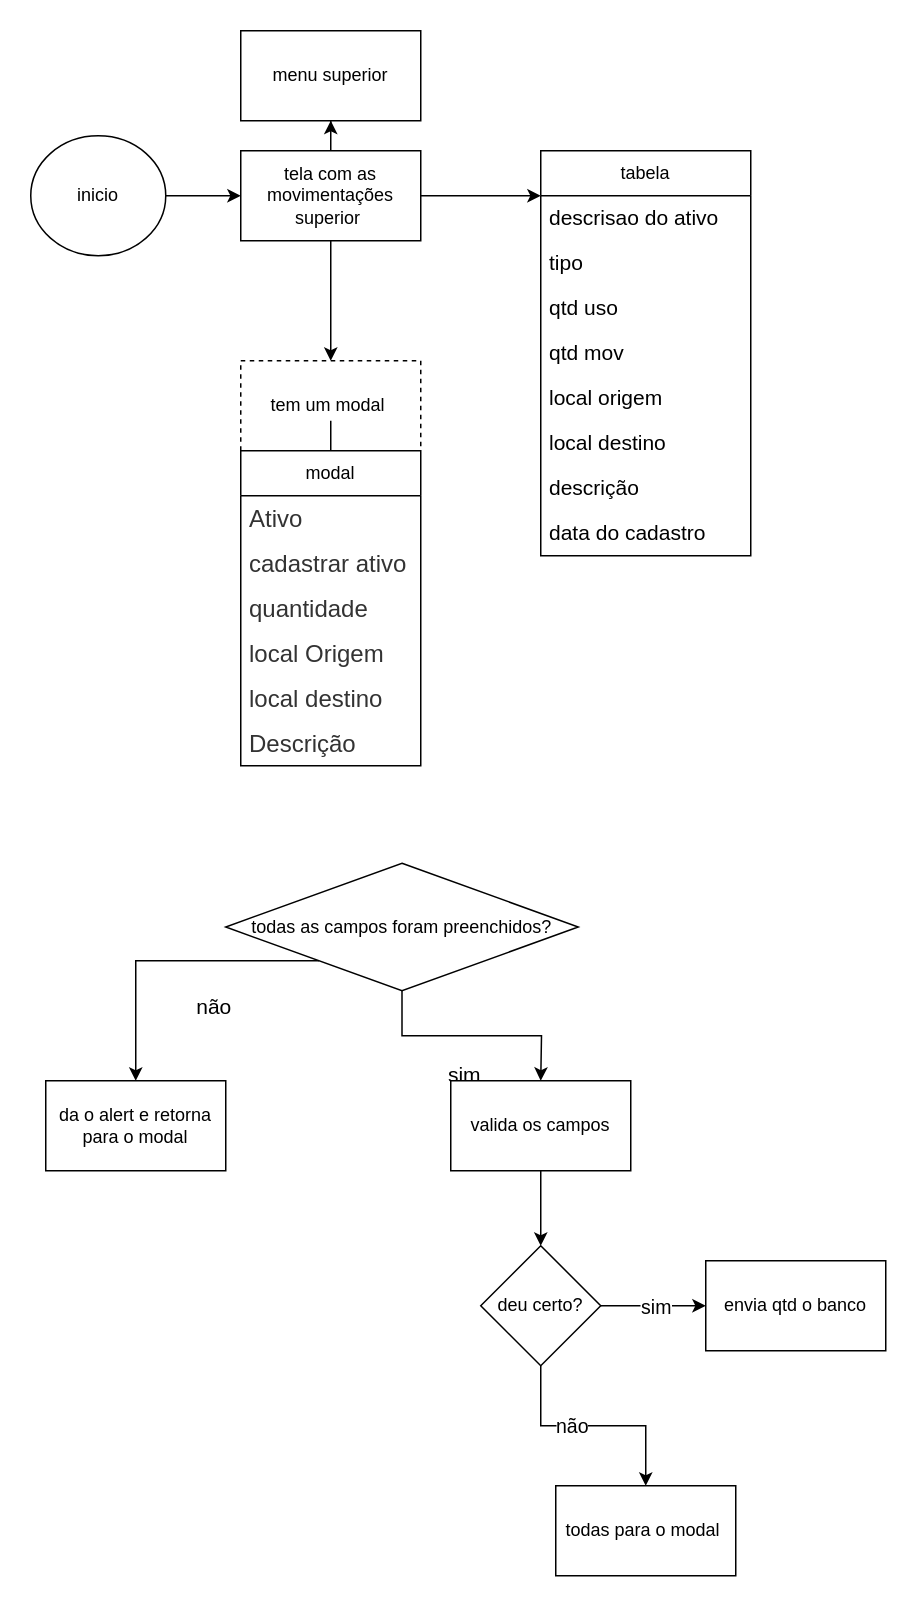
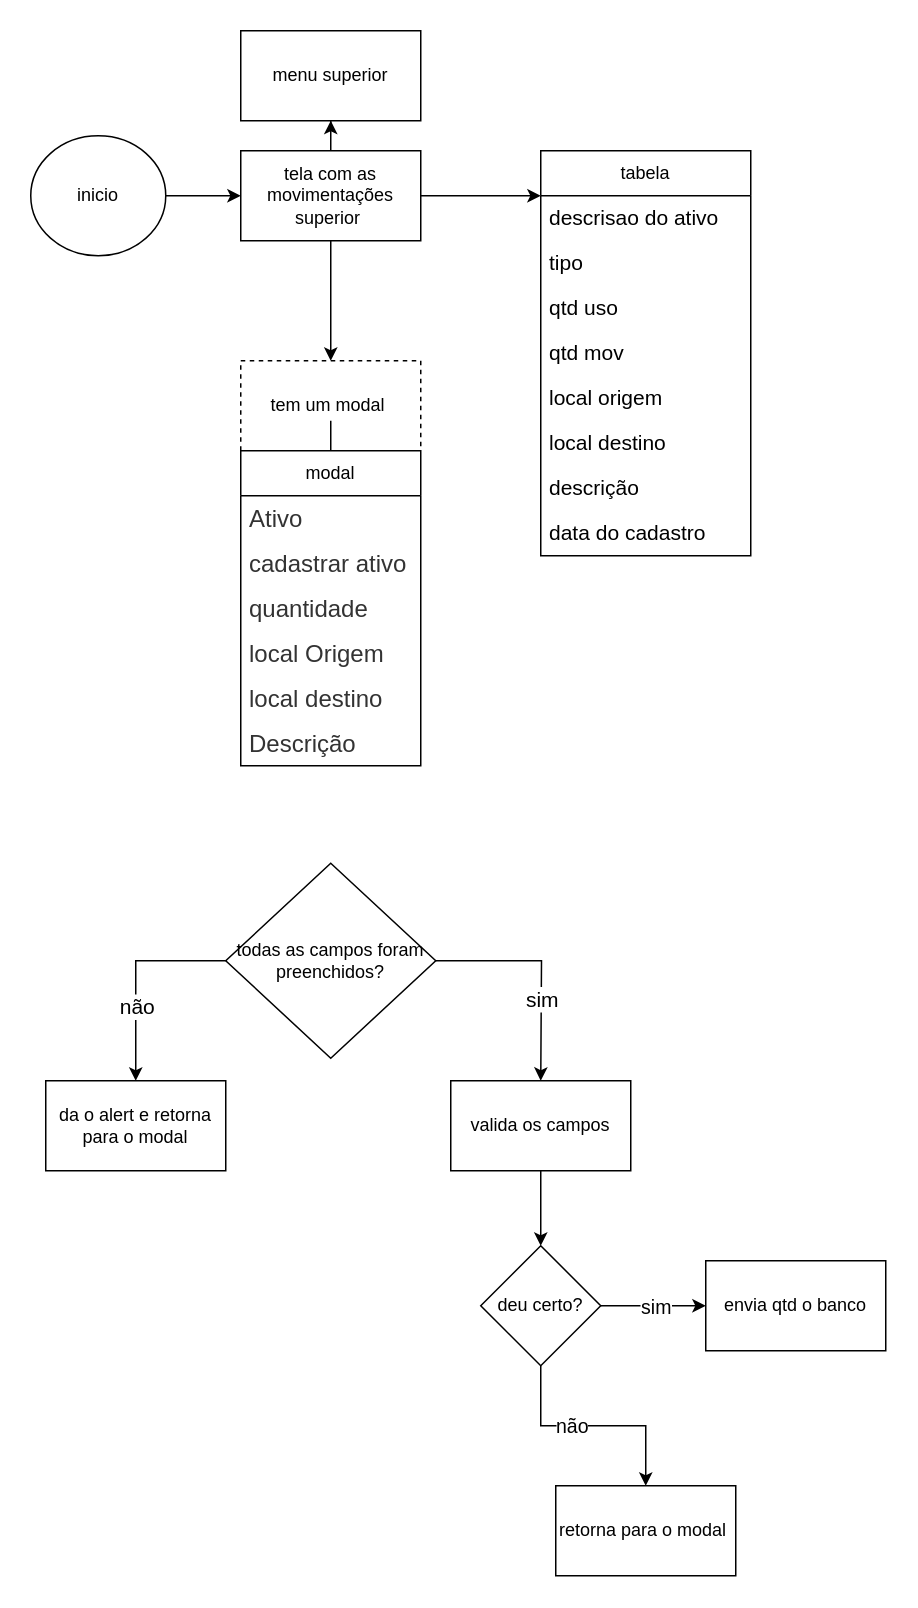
  <mxCell id="0" />
  <mxCell id="1" parent="0" />
  <mxCell id="2" style="edgeStyle=orthogonalEdgeStyle;rounded=0;orthogonalLoop=1;jettySize=auto;html=1;entryX=0;entryY=0.5;entryDx=0;entryDy=0;" parent="1" source="3" target="6" edge="1"><mxGeometry relative="1" as="geometry" /></mxCell>
  <mxCell id="3" value="inicio" style="ellipse;whiteSpace=wrap;html=1;" parent="1" vertex="1"><mxGeometry x="20" y="90" width="90" height="80" as="geometry" /></mxCell>
  <mxCell id="4" value="" style="edgeStyle=orthogonalEdgeStyle;rounded=0;orthogonalLoop=1;jettySize=auto;html=1;" parent="1" source="6" target="7" edge="1"><mxGeometry relative="1" as="geometry" /></mxCell>
  <mxCell id="5" value="" style="edgeStyle=orthogonalEdgeStyle;rounded=0;orthogonalLoop=1;jettySize=auto;html=1;" parent="1" source="6" target="26" edge="1"><mxGeometry relative="1" as="geometry" /></mxCell>
  <mxCell id="6" value="tela com as movimentações superior&amp;nbsp;" style="rounded=0;whiteSpace=wrap;html=1;" parent="1" vertex="1"><mxGeometry x="160" y="100" width="120" height="60" as="geometry" /></mxCell>
  <mxCell id="7" value="tem um modal&amp;nbsp;" style="rounded=0;whiteSpace=wrap;html=1;dashed=1;" parent="1" vertex="1"><mxGeometry x="160" y="240" width="120" height="60" as="geometry" /></mxCell>
  <mxCell id="8" style="edgeStyle=orthogonalEdgeStyle;rounded=0;orthogonalLoop=1;jettySize=auto;html=1;" edge="1" parent="1" source="9" target="7"><mxGeometry relative="1" as="geometry"><mxPoint x="220" y="570" as="targetPoint" /></mxGeometry></mxCell>
  <mxCell id="9" value="modal" style="swimlane;fontStyle=0;childLayout=stackLayout;horizontal=1;startSize=30;horizontalStack=0;resizeParent=1;resizeParentMax=0;resizeLast=0;collapsible=1;marginBottom=0;whiteSpace=wrap;html=1;" parent="1" vertex="1"><mxGeometry x="160" y="300" width="120" height="210" as="geometry" /></mxCell>
  <mxCell id="10" value="&lt;span style=&quot;color: rgb(51, 51, 51); font-family: Arial, sans-serif; font-size: 16px; background-color: rgb(255, 255, 255);&quot;&gt;Ativo&lt;/span&gt;" style="text;strokeColor=none;fillColor=none;align=left;verticalAlign=middle;spacingLeft=4;spacingRight=4;overflow=hidden;points=[[0,0.5],[1,0.5]];portConstraint=eastwest;rotatable=0;whiteSpace=wrap;html=1;" parent="9" vertex="1"><mxGeometry y="30" width="120" height="30" as="geometry" /></mxCell>
  <mxCell id="11" value="&lt;span style=&quot;color: rgb(51, 51, 51); font-family: Arial, sans-serif; font-size: 16px; background-color: rgb(255, 255, 255);&quot;&gt;cadastrar ativo&lt;/span&gt;" style="text;strokeColor=none;fillColor=none;align=left;verticalAlign=middle;spacingLeft=4;spacingRight=4;overflow=hidden;points=[[0,0.5],[1,0.5]];portConstraint=eastwest;rotatable=0;whiteSpace=wrap;html=1;" parent="9" vertex="1"><mxGeometry y="60" width="120" height="30" as="geometry" /></mxCell>
  <mxCell id="12" value="&lt;span style=&quot;color: rgb(51, 51, 51); font-family: Arial, sans-serif; font-size: 16px; background-color: rgb(255, 255, 255);&quot;&gt;quantidade&lt;/span&gt;" style="text;strokeColor=none;fillColor=none;align=left;verticalAlign=middle;spacingLeft=4;spacingRight=4;overflow=hidden;points=[[0,0.5],[1,0.5]];portConstraint=eastwest;rotatable=0;whiteSpace=wrap;html=1;" parent="9" vertex="1"><mxGeometry y="90" width="120" height="30" as="geometry" /></mxCell>
  <mxCell id="13" value="&lt;span style=&quot;color: rgb(51, 51, 51); font-family: Arial, sans-serif; font-size: 16px; background-color: rgb(255, 255, 255);&quot;&gt;local Origem&lt;/span&gt;" style="text;strokeColor=none;fillColor=none;align=left;verticalAlign=middle;spacingLeft=4;spacingRight=4;overflow=hidden;points=[[0,0.5],[1,0.5]];portConstraint=eastwest;rotatable=0;whiteSpace=wrap;html=1;" parent="9" vertex="1"><mxGeometry y="120" width="120" height="30" as="geometry" /></mxCell>
  <mxCell id="14" value="&lt;span style=&quot;color: rgb(51, 51, 51); font-family: Arial, sans-serif; font-size: 16px; background-color: rgb(255, 255, 255);&quot;&gt;local destino&lt;/span&gt;" style="text;strokeColor=none;fillColor=none;align=left;verticalAlign=middle;spacingLeft=4;spacingRight=4;overflow=hidden;points=[[0,0.5],[1,0.5]];portConstraint=eastwest;rotatable=0;whiteSpace=wrap;html=1;" parent="9" vertex="1"><mxGeometry y="150" width="120" height="30" as="geometry" /></mxCell>
  <mxCell id="15" value="&lt;span style=&quot;color: rgb(51, 51, 51); font-family: Arial, sans-serif; font-size: 16px; background-color: rgb(255, 255, 255);&quot;&gt;Descrição&lt;/span&gt;" style="text;strokeColor=none;fillColor=none;align=left;verticalAlign=middle;spacingLeft=4;spacingRight=4;overflow=hidden;points=[[0,0.5],[1,0.5]];portConstraint=eastwest;rotatable=0;whiteSpace=wrap;html=1;" parent="9" vertex="1"><mxGeometry y="180" width="120" height="30" as="geometry" /></mxCell>
  <mxCell id="16" value="tabela" style="swimlane;fontStyle=0;childLayout=stackLayout;horizontal=1;startSize=30;horizontalStack=0;resizeParent=1;resizeParentMax=0;resizeLast=0;collapsible=1;marginBottom=0;whiteSpace=wrap;html=1;" parent="1" vertex="1"><mxGeometry x="360" y="100" width="140" height="270" as="geometry" /></mxCell>
  <mxCell id="17" value="&lt;span style=&quot;font-family: Arial, sans-serif; font-size: 14px;&quot;&gt;descrisao do ativo&lt;/span&gt;" style="text;strokeColor=none;fillColor=none;align=left;verticalAlign=middle;spacingLeft=4;spacingRight=4;overflow=hidden;points=[[0,0.5],[1,0.5]];portConstraint=eastwest;rotatable=0;whiteSpace=wrap;html=1;" parent="16" vertex="1"><mxGeometry y="30" width="140" height="30" as="geometry" /></mxCell>
  <mxCell id="18" value="&lt;span style=&quot;font-family: Arial, sans-serif; font-size: 14px;&quot;&gt;tipo&lt;/span&gt;" style="text;strokeColor=none;fillColor=none;align=left;verticalAlign=middle;spacingLeft=4;spacingRight=4;overflow=hidden;points=[[0,0.5],[1,0.5]];portConstraint=eastwest;rotatable=0;whiteSpace=wrap;html=1;" parent="16" vertex="1"><mxGeometry y="60" width="140" height="30" as="geometry" /></mxCell>
  <mxCell id="19" value="&lt;span style=&quot;font-family: Arial, sans-serif; font-size: 14px;&quot;&gt;qtd uso&lt;/span&gt;" style="text;strokeColor=none;fillColor=none;align=left;verticalAlign=middle;spacingLeft=4;spacingRight=4;overflow=hidden;points=[[0,0.5],[1,0.5]];portConstraint=eastwest;rotatable=0;whiteSpace=wrap;html=1;" parent="16" vertex="1"><mxGeometry y="90" width="140" height="30" as="geometry" /></mxCell>
  <mxCell id="20" value="&lt;span style=&quot;font-family: Arial, sans-serif; font-size: 14px;&quot;&gt;qtd mov&lt;/span&gt;" style="text;strokeColor=none;fillColor=none;align=left;verticalAlign=middle;spacingLeft=4;spacingRight=4;overflow=hidden;points=[[0,0.5],[1,0.5]];portConstraint=eastwest;rotatable=0;whiteSpace=wrap;html=1;" parent="16" vertex="1"><mxGeometry y="120" width="140" height="30" as="geometry" /></mxCell>
  <mxCell id="21" value="&lt;span style=&quot;font-family: Arial, sans-serif; font-size: 14px;&quot;&gt;local origem&lt;/span&gt;" style="text;strokeColor=none;fillColor=none;align=left;verticalAlign=middle;spacingLeft=4;spacingRight=4;overflow=hidden;points=[[0,0.5],[1,0.5]];portConstraint=eastwest;rotatable=0;whiteSpace=wrap;html=1;" parent="16" vertex="1"><mxGeometry y="150" width="140" height="30" as="geometry" /></mxCell>
  <mxCell id="22" value="&lt;span style=&quot;font-family: Arial, sans-serif; font-size: 14px;&quot;&gt;local destino&lt;/span&gt;" style="text;strokeColor=none;fillColor=none;align=left;verticalAlign=middle;spacingLeft=4;spacingRight=4;overflow=hidden;points=[[0,0.5],[1,0.5]];portConstraint=eastwest;rotatable=0;whiteSpace=wrap;html=1;" parent="16" vertex="1"><mxGeometry y="180" width="140" height="30" as="geometry" /></mxCell>
  <mxCell id="23" value="&lt;span style=&quot;font-family: Arial, sans-serif; font-size: 14px;&quot;&gt;descrição&lt;/span&gt;" style="text;strokeColor=none;fillColor=none;align=left;verticalAlign=middle;spacingLeft=4;spacingRight=4;overflow=hidden;points=[[0,0.5],[1,0.5]];portConstraint=eastwest;rotatable=0;whiteSpace=wrap;html=1;" parent="16" vertex="1"><mxGeometry y="210" width="140" height="30" as="geometry" /></mxCell>
  <mxCell id="24" value="&lt;span style=&quot;font-family: Arial, sans-serif; font-size: 14px; text-align: center;&quot;&gt;data do cadastro&lt;/span&gt;" style="text;strokeColor=none;fillColor=none;align=left;verticalAlign=middle;spacingLeft=4;spacingRight=4;overflow=hidden;points=[[0,0.5],[1,0.5]];portConstraint=eastwest;rotatable=0;whiteSpace=wrap;html=1;" parent="16" vertex="1"><mxGeometry y="240" width="140" height="30" as="geometry" /></mxCell>
  <mxCell id="25" style="edgeStyle=orthogonalEdgeStyle;rounded=0;orthogonalLoop=1;jettySize=auto;html=1;" parent="1" source="6" edge="1"><mxGeometry relative="1" as="geometry"><mxPoint x="360" y="130" as="targetPoint" /><Array as="points"><mxPoint x="360" y="130" /></Array></mxGeometry></mxCell>
  <mxCell id="26" value="menu superior" style="rounded=0;whiteSpace=wrap;html=1;" parent="1" vertex="1"><mxGeometry x="160" width="120" height="60" as="geometry" y="20" /></mxCell>
  <mxCell id="27" style="edgeStyle=orthogonalEdgeStyle;rounded=0;orthogonalLoop=1;jettySize=auto;html=1;entryX=0.5;entryY=0;entryDx=0;entryDy=0;" edge="1" parent="1" source="31"><mxGeometry relative="1" as="geometry"><mxPoint x="360" y="720" as="targetPoint" /></mxGeometry></mxCell>
  <mxCell id="28" value="&lt;font style=&quot;font-size: 14px;&quot;&gt;sim&lt;/font&gt;" style="edgeLabel;html=1;align=center;verticalAlign=middle;resizable=0;points=[];" vertex="1" connectable="0" parent="27"><mxGeometry x="-0.177" y="1" relative="1" as="geometry"><mxPoint x="8" y="26" as="offset" /></mxGeometry></mxCell>
  <mxCell id="29" style="edgeStyle=orthogonalEdgeStyle;rounded=0;orthogonalLoop=1;jettySize=auto;html=1;entryX=0.5;entryY=0;entryDx=0;entryDy=0;" edge="1" parent="1" source="31" target="32"><mxGeometry relative="1" as="geometry"><mxPoint x="110" y="715" as="targetPoint" /><Array as="points"><mxPoint x="90" y="640" /><mxPoint x="90" y="720" /></Array></mxGeometry></mxCell>
  <mxCell id="30" value="&lt;font style=&quot;font-size: 14px;&quot;&gt;não&lt;/font&gt;" style="edgeLabel;html=1;align=center;verticalAlign=middle;resizable=0;points=[];" vertex="1" connectable="0" parent="29"><mxGeometry x="-0.652" relative="1" as="geometry"><mxPoint x="-36" y="30" as="offset" /></mxGeometry></mxCell>
- <mxCell id="31" value="todas as campos foram preenchidos?" style="rhombus;whiteSpace=wrap;html=1;fontStyle=0;startSize=30;" vertex="1" parent="1"><mxGeometry x="150" y="575" width="235" height="85" as="geometry" /></mxCell>
+ <mxCell id="31" value="todas as campos foram preenchidos?" style="rhombus;whiteSpace=wrap;html=1;fontStyle=0;startSize=30;" vertex="1" parent="1"><mxGeometry x="150" y="575" width="140" height="130" as="geometry" /></mxCell>
  <mxCell id="32" value="da o alert e retorna para o modal" style="rounded=0;whiteSpace=wrap;html=1;" vertex="1" parent="1"><mxGeometry x="30" y="720" width="120" height="60" as="geometry" /></mxCell>
  <mxCell id="33" value="" style="edgeStyle=orthogonalEdgeStyle;rounded=0;orthogonalLoop=1;jettySize=auto;html=1;" edge="1" parent="1" source="34" target="39"><mxGeometry relative="1" as="geometry" /></mxCell>
  <mxCell id="34" value="valida os campos" style="rounded=0;whiteSpace=wrap;html=1;" vertex="1" parent="1"><mxGeometry x="300" y="720" width="120" height="60" as="geometry" /></mxCell>
  <mxCell id="35" style="edgeStyle=orthogonalEdgeStyle;rounded=0;orthogonalLoop=1;jettySize=auto;html=1;" edge="1" parent="1" source="39" target="40"><mxGeometry relative="1" as="geometry"><mxPoint x="470" y="870" as="targetPoint" /></mxGeometry></mxCell>
  <mxCell id="36" value="&lt;font style=&quot;font-size: 13px;&quot;&gt;sim&lt;/font&gt;" style="edgeLabel;html=1;align=center;verticalAlign=middle;resizable=0;points=[];" vertex="1" connectable="0" parent="35"><mxGeometry x="0.029" y="-3" relative="1" as="geometry"><mxPoint y="-3" as="offset" /></mxGeometry></mxCell>
  <mxCell id="37" value="" style="edgeStyle=orthogonalEdgeStyle;rounded=0;orthogonalLoop=1;jettySize=auto;html=1;" edge="1" parent="1" source="39" target="41"><mxGeometry relative="1" as="geometry" /></mxCell>
  <mxCell id="38" value="&lt;font style=&quot;font-size: 13px;&quot;&gt;não&lt;/font&gt;" style="edgeLabel;html=1;align=center;verticalAlign=middle;resizable=0;points=[];" vertex="1" connectable="0" parent="37"><mxGeometry x="-0.2" y="1" relative="1" as="geometry"><mxPoint as="offset" /></mxGeometry></mxCell>
  <mxCell id="39" value="deu certo?" style="rhombus;whiteSpace=wrap;html=1;rounded=0;" vertex="1" parent="1"><mxGeometry x="320" y="830" width="80" height="80" as="geometry" /></mxCell>
  <mxCell id="40" value="envia qtd o banco" style="rounded=0;whiteSpace=wrap;html=1;" vertex="1" parent="1"><mxGeometry x="470" y="840" width="120" height="60" as="geometry" /></mxCell>
- <mxCell id="41" value="todas para o modal&amp;nbsp;" style="whiteSpace=wrap;html=1;rounded=0;" vertex="1" parent="1"><mxGeometry x="370" y="990" width="120" height="60" as="geometry" /></mxCell>
+ <mxCell id="41" value="retorna para o modal&amp;nbsp;" style="whiteSpace=wrap;html=1;rounded=0;" vertex="1" parent="1"><mxGeometry x="370" y="990" width="120" height="60" as="geometry" /></mxCell>
